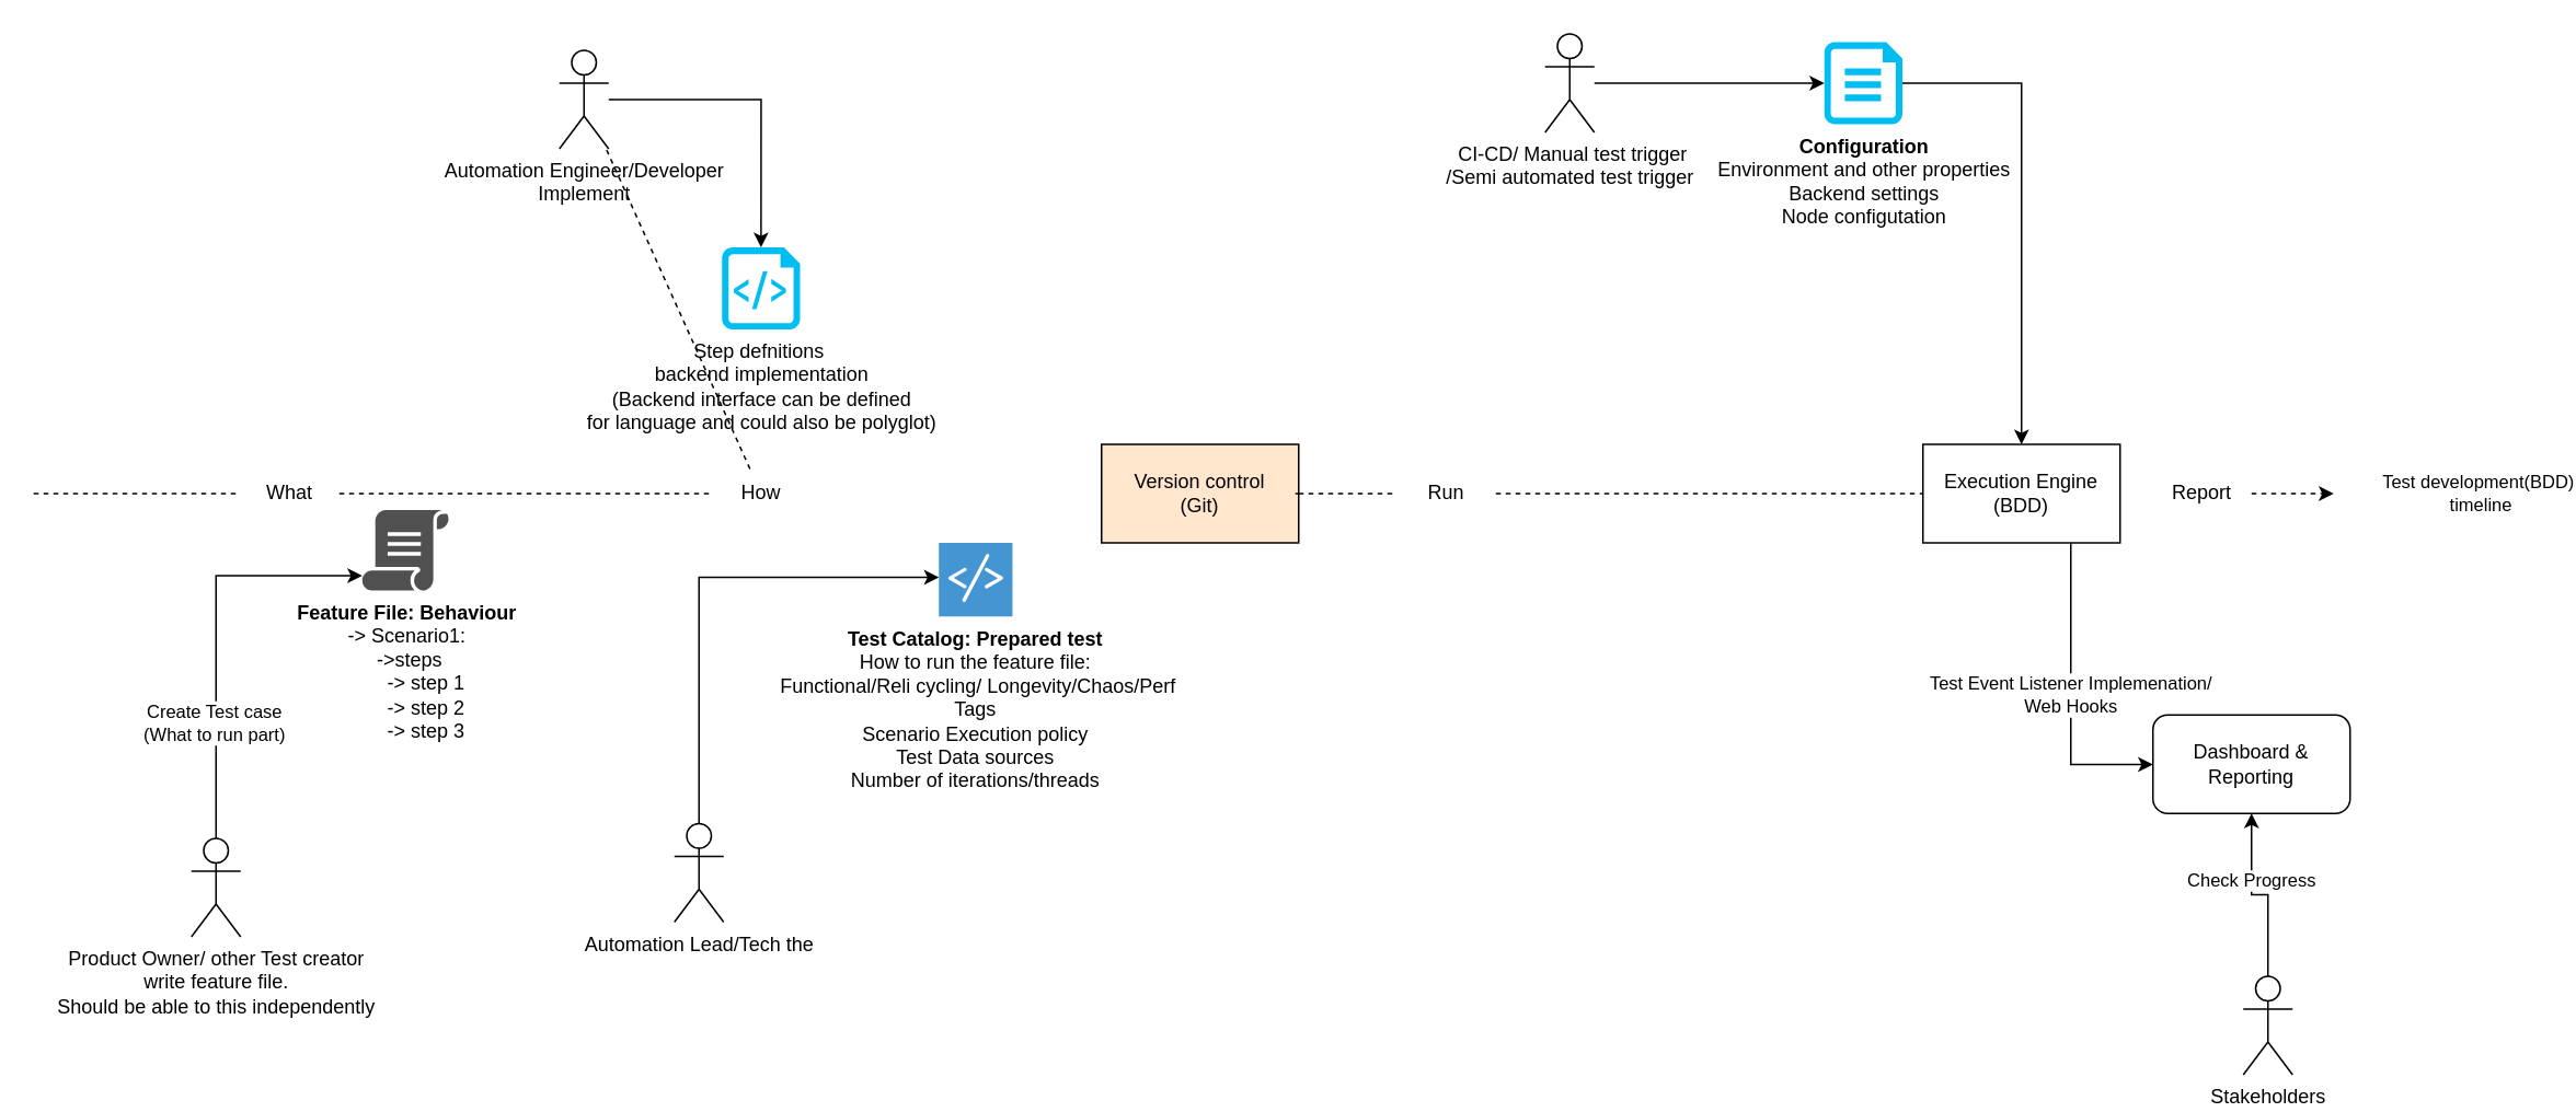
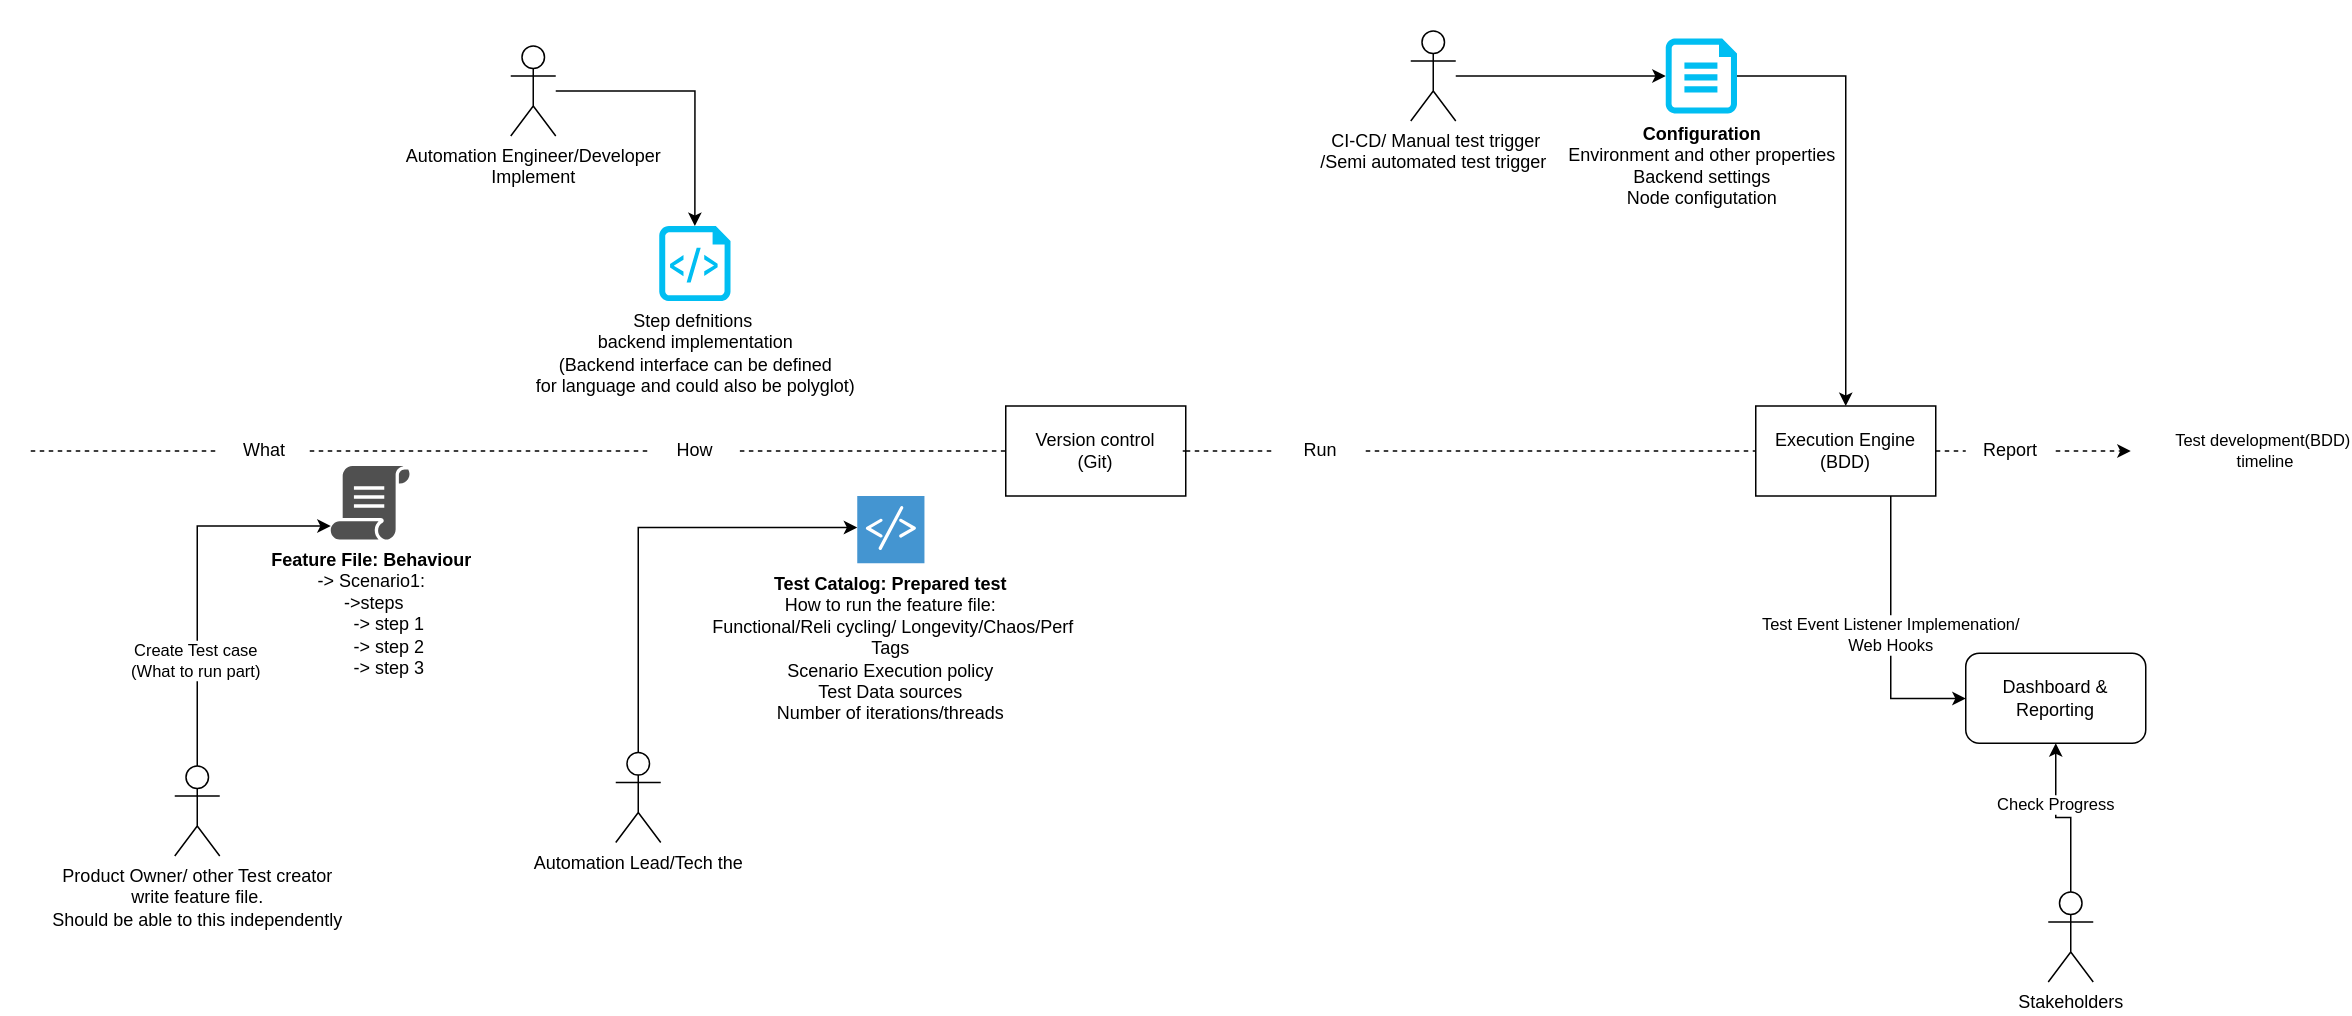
  <mxCell id="0" />
  <mxCell id="1" parent="0" />
  <mxCell id="2" value="&lt;b&gt;Feature File: Behaviour&lt;/b&gt;&lt;br&gt;-&amp;gt; Scenario1:&lt;br&gt;&amp;nbsp;-&amp;gt;steps&lt;br&gt;&amp;nbsp; &amp;nbsp; &amp;nbsp; &amp;nbsp;-&amp;gt; step 1&lt;br&gt;&amp;nbsp; &amp;nbsp; &amp;nbsp; &amp;nbsp;-&amp;gt; step 2&lt;br&gt;&amp;nbsp; &amp;nbsp; &amp;nbsp; &amp;nbsp;-&amp;gt; step 3" style="sketch=0;pointerEvents=1;shadow=0;dashed=0;html=1;strokeColor=none;fillColor=#505050;labelPosition=center;verticalLabelPosition=bottom;verticalAlign=top;outlineConnect=0;align=center;shape=mxgraph.office.concepts.script;" vertex="1" parent="1"><mxGeometry x="220" y="310" width="53" height="49" as="geometry" /></mxCell>
  <mxCell id="3" value="Test development(BDD)&lt;br&gt;&amp;nbsp;timeline" style="endArrow=classic;html=1;rounded=0;dashed=1;startArrow=none;" edge="1" parent="1" source="31"><mxGeometry x="1" y="88" width="50" height="50" relative="1" as="geometry"><mxPoint x="864" y="300" as="sourcePoint" /><mxPoint x="1420" y="300" as="targetPoint" /><mxPoint x="88" y="88" as="offset" /></mxGeometry></mxCell>
  <mxCell id="4" value="Create Test case&lt;br&gt;(What to run part)" style="edgeStyle=orthogonalEdgeStyle;rounded=0;orthogonalLoop=1;jettySize=auto;html=1;" edge="1" parent="1" source="5" target="2"><mxGeometry x="-0.438" y="1" relative="1" as="geometry"><Array as="points"><mxPoint x="131" y="350" /></Array><mxPoint as="offset" /></mxGeometry></mxCell>
  <mxCell id="5" value="Product Owner/ other Test creator&lt;br&gt;write feature file.&lt;br&gt;Should be able to this independently" style="shape=umlActor;verticalLabelPosition=bottom;verticalAlign=top;html=1;outlineConnect=0;" vertex="1" parent="1"><mxGeometry x="116" y="510" width="30" height="60" as="geometry" /></mxCell>
  <mxCell id="6" value="&lt;b&gt;Test Catalog: Prepared test&lt;/b&gt;&lt;br&gt;How to run the feature file:&lt;br&gt;&amp;nbsp;Functional/Reli cycling/ Longevity/Chaos/Perf&lt;br&gt;Tags&lt;br&gt;Scenario Execution policy&lt;br&gt;Test Data sources&lt;br&gt;Number of iterations/threads" style="shadow=0;dashed=0;html=1;strokeColor=none;fillColor=#4495D1;labelPosition=center;verticalLabelPosition=bottom;verticalAlign=top;align=center;outlineConnect=0;shape=mxgraph.veeam.script;" vertex="1" parent="1"><mxGeometry x="571" y="330" width="44.8" height="44.8" as="geometry" /></mxCell>
  <mxCell id="7" value="Step defnitions&amp;nbsp;&lt;br&gt;backend implementation&lt;br&gt;(Backend interface can be defined&lt;br&gt;for language and could also be polyglot)" style="verticalLabelPosition=bottom;html=1;verticalAlign=top;align=center;strokeColor=none;fillColor=#00BEF2;shape=mxgraph.azure.script_file;pointerEvents=1;" vertex="1" parent="1"><mxGeometry x="439" y="150" width="47.5" height="50" as="geometry" /></mxCell>
  <mxCell id="8" style="edgeStyle=orthogonalEdgeStyle;rounded=0;orthogonalLoop=1;jettySize=auto;html=1;entryX=0.5;entryY=0;entryDx=0;entryDy=0;entryPerimeter=0;" edge="1" parent="1" source="9" target="7"><mxGeometry relative="1" as="geometry" /></mxCell>
  <mxCell id="9" value="Automation Engineer/Developer&lt;br&gt;Implement" style="shape=umlActor;verticalLabelPosition=bottom;verticalAlign=top;html=1;outlineConnect=0;" vertex="1" parent="1"><mxGeometry x="340" y="30" width="30" height="60" as="geometry" /></mxCell>
  <mxCell id="10" style="edgeStyle=orthogonalEdgeStyle;rounded=0;orthogonalLoop=1;jettySize=auto;html=1;" edge="1" parent="1" source="11" target="6"><mxGeometry relative="1" as="geometry"><Array as="points"><mxPoint x="425" y="351" /></Array></mxGeometry></mxCell>
  <mxCell id="11" value="Automation Lead/Tech the" style="shape=umlActor;verticalLabelPosition=bottom;verticalAlign=top;html=1;outlineConnect=0;" vertex="1" parent="1"><mxGeometry x="410" y="501" width="30" height="60" as="geometry" /></mxCell>
  <mxCell id="12" style="edgeStyle=orthogonalEdgeStyle;rounded=0;orthogonalLoop=1;jettySize=auto;html=1;" edge="1" parent="1" source="13" target="15"><mxGeometry relative="1" as="geometry" /></mxCell>
  <mxCell id="13" value="&amp;nbsp;CI-CD/ Manual test trigger&lt;br&gt;/Semi automated test trigger" style="shape=umlActor;verticalLabelPosition=bottom;verticalAlign=top;html=1;outlineConnect=0;" vertex="1" parent="1"><mxGeometry x="940" y="20" width="30" height="60" as="geometry" /></mxCell>
  <mxCell id="14" style="edgeStyle=orthogonalEdgeStyle;rounded=0;orthogonalLoop=1;jettySize=auto;html=1;" edge="1" parent="1" source="15" target="20"><mxGeometry relative="1" as="geometry"><Array as="points"><mxPoint x="1230" y="50" /></Array></mxGeometry></mxCell>
  <mxCell id="15" value="&lt;b&gt;Configuration&lt;/b&gt;&lt;br&gt;Environment and other properties&lt;br&gt;Backend settings&lt;br&gt;Node configutation" style="verticalLabelPosition=bottom;html=1;verticalAlign=top;align=center;strokeColor=none;fillColor=#00BEF2;shape=mxgraph.azure.cloud_services_configuration_file;pointerEvents=1;" vertex="1" parent="1"><mxGeometry x="1110" y="25" width="47.5" height="50" as="geometry" /></mxCell>
- <mxCell id="16" value="" style="endArrow=none;html=1;rounded=0;dashed=1;startArrow=none;" edge="1" parent="1" source="24" target="9"><mxGeometry width="50" height="50" relative="1" as="geometry"><mxPoint x="20" y="300" as="sourcePoint" /><mxPoint x="1070" y="300" as="targetPoint" /></mxGeometry></mxCell>
- <mxCell id="17" value="&lt;span style=&quot;&quot;&gt;Version control&lt;br&gt;(Git)&lt;br&gt;&lt;/span&gt;" style="rounded=0;whiteSpace=wrap;html=1;fillColor=#ffe6cc;" vertex="1" parent="1"><mxGeometry x="670" y="270" width="120" height="60" as="geometry" /></mxCell>
+ <mxCell id="16" value="" style="endArrow=none;html=1;rounded=0;dashed=1;startArrow=none;" edge="1" parent="1" source="24" target="17"><mxGeometry width="50" height="50" relative="1" as="geometry"><mxPoint x="20" y="300" as="sourcePoint" /><mxPoint x="1070" y="300" as="targetPoint" /></mxGeometry></mxCell>
+ <mxCell id="17" value="&lt;span style=&quot;&quot;&gt;Version control&lt;br&gt;(Git)&lt;br&gt;&lt;/span&gt;" style="rounded=0;whiteSpace=wrap;html=1;" vertex="1" parent="1"><mxGeometry x="670" y="270" width="120" height="60" as="geometry" /></mxCell>
  <mxCell id="18" value="" style="endArrow=none;html=1;rounded=0;dashed=1;startArrow=none;" edge="1" parent="1" target="17"><mxGeometry x="-1" y="-720" width="50" height="50" relative="1" as="geometry"><mxPoint x="788" y="300" as="sourcePoint" /><mxPoint x="1318" y="300" as="targetPoint" /><mxPoint x="-720" y="-720" as="offset" /></mxGeometry></mxCell>
  <mxCell id="19" value="Test Event Listener Implemenation/&lt;br&gt;Web Hooks" style="edgeStyle=orthogonalEdgeStyle;rounded=0;orthogonalLoop=1;jettySize=auto;html=1;" edge="1" parent="1" source="20" target="26"><mxGeometry relative="1" as="geometry"><Array as="points"><mxPoint x="1260" y="465" /></Array></mxGeometry></mxCell>
  <mxCell id="20" value="Execution Engine&lt;br&gt;(BDD)" style="rounded=0;whiteSpace=wrap;html=1;" vertex="1" parent="1"><mxGeometry x="1170" y="270" width="120" height="60" as="geometry" /></mxCell>
  <mxCell id="21" value="" style="endArrow=none;html=1;rounded=0;dashed=1;startArrow=none;" edge="1" parent="1" source="29" target="20"><mxGeometry x="-1" y="-790" width="50" height="50" relative="1" as="geometry"><mxPoint x="790" y="300" as="sourcePoint" /><mxPoint x="1392" y="300" as="targetPoint" /><mxPoint x="-790" y="-790" as="offset" /></mxGeometry></mxCell>
  <mxCell id="22" value="What" style="text;html=1;strokeColor=none;fillColor=none;align=center;verticalAlign=middle;whiteSpace=wrap;rounded=0;" vertex="1" parent="1"><mxGeometry x="146" y="285" width="60" height="30" as="geometry" /></mxCell>
  <mxCell id="23" value="" style="endArrow=none;html=1;rounded=0;dashed=1;" edge="1" parent="1" target="22"><mxGeometry width="50" height="50" relative="1" as="geometry"><mxPoint x="20" y="300" as="sourcePoint" /><mxPoint x="670" y="300" as="targetPoint" /></mxGeometry></mxCell>
  <mxCell id="24" value="How" style="text;html=1;strokeColor=none;fillColor=none;align=center;verticalAlign=middle;whiteSpace=wrap;rounded=0;" vertex="1" parent="1"><mxGeometry x="432.75" y="285" width="60" height="30" as="geometry" /></mxCell>
  <mxCell id="25" value="" style="endArrow=none;html=1;rounded=0;dashed=1;startArrow=none;" edge="1" parent="1" source="22" target="24"><mxGeometry width="50" height="50" relative="1" as="geometry"><mxPoint x="161" y="300" as="sourcePoint" /><mxPoint x="670" y="300" as="targetPoint" /></mxGeometry></mxCell>
  <mxCell id="26" value="Dashboard &amp;amp; Reporting" style="whiteSpace=wrap;html=1;labelBackgroundColor=none;rounded=1;" vertex="1" parent="1"><mxGeometry x="1310" y="434.8" width="120" height="60" as="geometry" /></mxCell>
  <mxCell id="27" value="Check Progress" style="edgeStyle=orthogonalEdgeStyle;rounded=0;orthogonalLoop=1;jettySize=auto;html=1;" edge="1" parent="1" source="28" target="26"><mxGeometry x="0.239" relative="1" as="geometry"><mxPoint as="offset" /></mxGeometry></mxCell>
  <mxCell id="28" value="Stakeholders" style="shape=umlActor;verticalLabelPosition=bottom;verticalAlign=top;html=1;outlineConnect=0;" vertex="1" parent="1"><mxGeometry x="1365" y="594" width="30" height="60" as="geometry" /></mxCell>
  <mxCell id="29" value="Run" style="text;html=1;strokeColor=none;fillColor=none;align=center;verticalAlign=middle;whiteSpace=wrap;rounded=0;labelBackgroundColor=none;" vertex="1" parent="1"><mxGeometry x="850" y="285" width="60" height="30" as="geometry" /></mxCell>
  <mxCell id="30" value="" style="endArrow=none;html=1;rounded=0;dashed=1;startArrow=none;" edge="1" parent="1" source="17" target="29"><mxGeometry x="-1" y="-790" width="50" height="50" relative="1" as="geometry"><mxPoint x="790" y="300" as="sourcePoint" /><mxPoint x="1170" y="300" as="targetPoint" /><mxPoint x="-790" y="-790" as="offset" /></mxGeometry></mxCell>
  <mxCell id="31" value="Report" style="text;html=1;strokeColor=none;fillColor=none;align=center;verticalAlign=middle;whiteSpace=wrap;rounded=0;labelBackgroundColor=none;" vertex="1" parent="1"><mxGeometry x="1310" y="285" width="60" height="30" as="geometry" /></mxCell>
+ <mxCell id="32" value="" style="endArrow=none;html=1;rounded=0;dashed=1;startArrow=none;" edge="1" parent="1" source="20" target="31"><mxGeometry x="1" y="88" width="50" height="50" relative="1" as="geometry"><mxPoint x="1290" y="300" as="sourcePoint" /><mxPoint x="1392" y="300" as="targetPoint" /><mxPoint x="88" y="88" as="offset" /></mxGeometry></mxCell>
